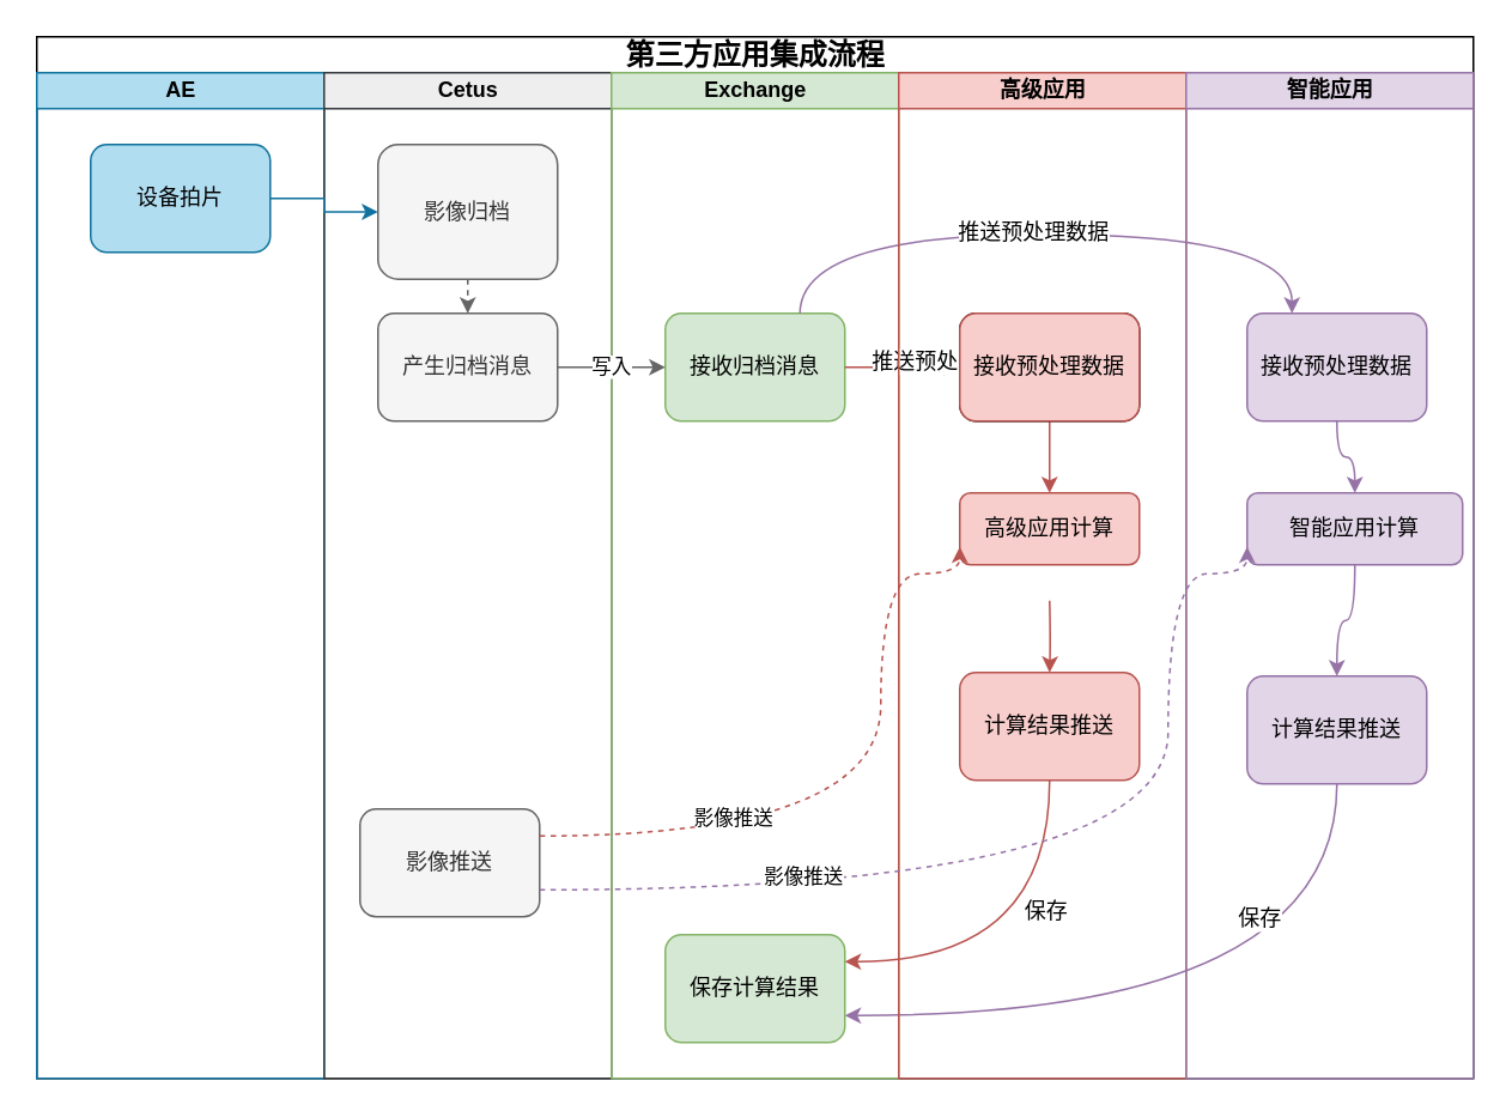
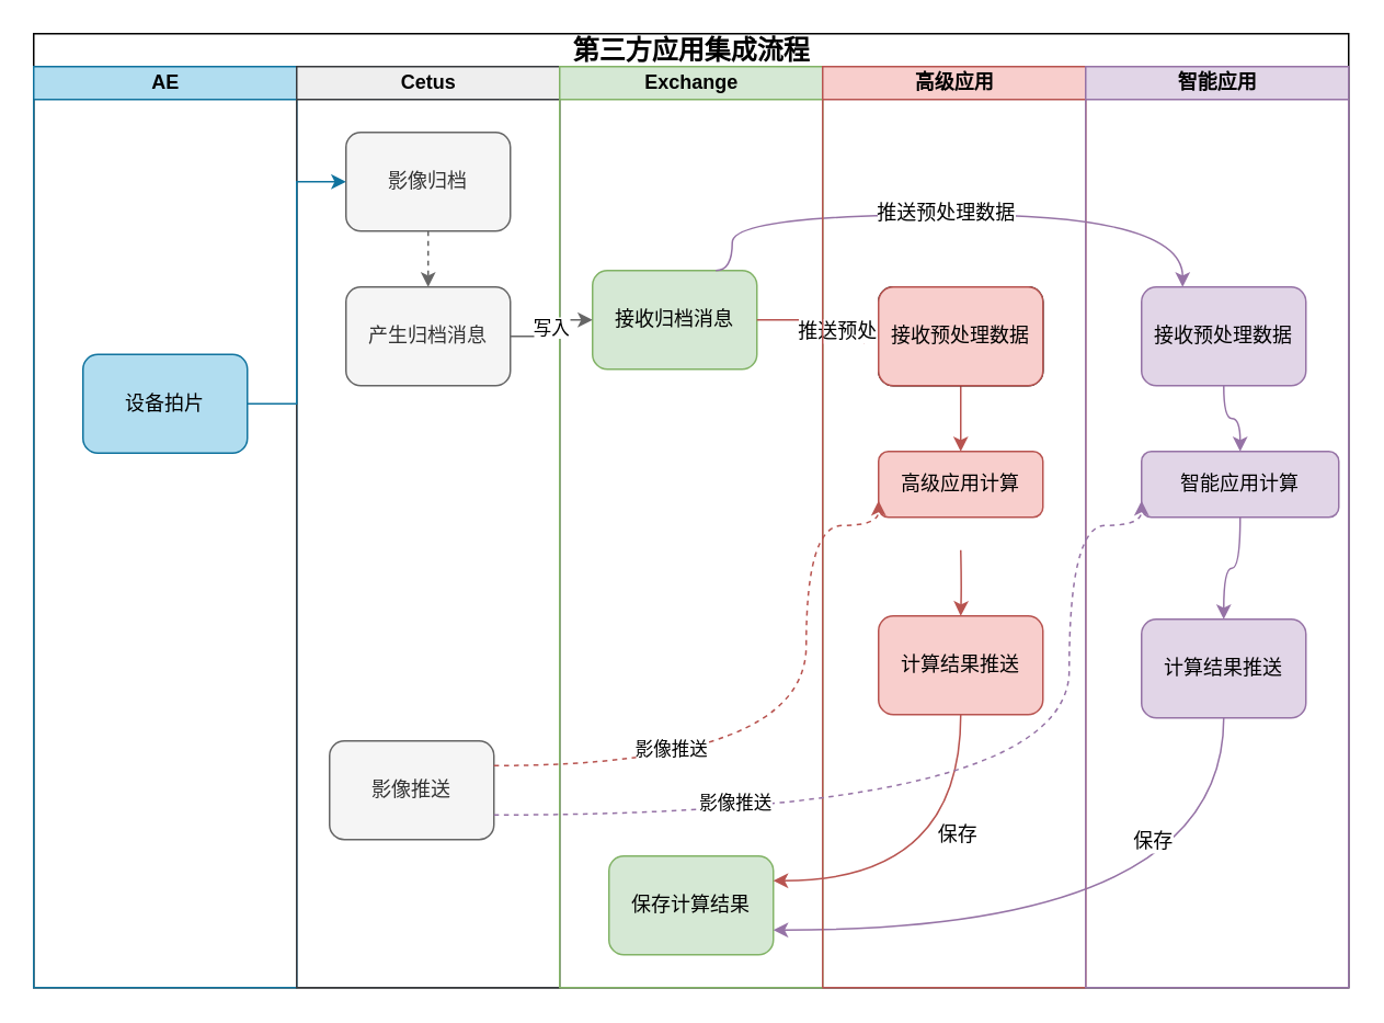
  <mxCell id="0" />
  <mxCell id="1" parent="0" />
  <mxCell id="2" value="&lt;span style=&quot;font-size: 16px;&quot;&gt;第三方应用集成流程&lt;/span&gt;" style="swimlane;html=1;childLayout=stackLayout;startSize=20;rounded=0;shadow=0;labelBackgroundColor=none;strokeWidth=1;fontFamily=Verdana;fontSize=8;align=center;fillColor=none;" parent="1" vertex="1"><mxGeometry x="20" y="20" width="800" height="580" as="geometry" /></mxCell>
  <mxCell id="3" value="AE" style="swimlane;html=1;startSize=20;fillColor=#b1ddf0;strokeColor=#10739E;" parent="2" vertex="1"><mxGeometry y="20" width="160" height="560" as="geometry" /></mxCell>
- <mxCell id="4" value="设备拍片" style="rounded=1;whiteSpace=wrap;html=1;shadow=0;labelBackgroundColor=none;strokeWidth=1;fontFamily=Helvetica;fontSize=12;align=center;fillColor=#b1ddf0;strokeColor=#10739e;" parent="3" vertex="1"><mxGeometry x="30" y="40" width="100" height="60" as="geometry" /></mxCell>
+ <mxCell id="4" value="设备拍片" style="rounded=1;whiteSpace=wrap;html=1;shadow=0;labelBackgroundColor=none;strokeWidth=1;fontFamily=Helvetica;fontSize=12;align=center;fillColor=#b1ddf0;strokeColor=#10739e;" parent="3" vertex="1"><mxGeometry x="30" y="175" width="100" height="60" as="geometry" /></mxCell>
  <mxCell id="5" value="Cetus" style="swimlane;html=1;startSize=20;fillColor=#eeeeee;strokeColor=#36393d;" parent="2" vertex="1"><mxGeometry x="160" y="20" width="160" height="560" as="geometry"><mxRectangle x="160" y="20" width="30" height="660" as="alternateBounds" /></mxGeometry></mxCell>
  <mxCell id="6" value="产生归档消息" style="rounded=1;whiteSpace=wrap;html=1;shadow=0;labelBackgroundColor=none;strokeWidth=1;fontFamily=Helvetica;fontSize=12;align=center;fillColor=#f5f5f5;strokeColor=#666666;fontColor=#333333;" parent="5" vertex="1"><mxGeometry x="30" y="134" width="100" height="60" as="geometry" /></mxCell>
  <mxCell id="7" style="edgeStyle=orthogonalEdgeStyle;rounded=0;orthogonalLoop=1;jettySize=auto;html=1;exitX=0.5;exitY=1;exitDx=0;exitDy=0;entryX=0.5;entryY=0;entryDx=0;entryDy=0;strokeColor=#666666;dashed=1;" parent="5" source="8" target="6" edge="1"><mxGeometry relative="1" as="geometry" /></mxCell>
- <mxCell id="8" value="影像归档" style="rounded=1;whiteSpace=wrap;html=1;shadow=0;labelBackgroundColor=none;strokeWidth=1;fontFamily=Helvetica;fontSize=12;align=center;fillColor=#f5f5f5;strokeColor=#666666;fontColor=#333333;" parent="5" vertex="1"><mxGeometry x="30" y="40" width="100" height="75" as="geometry" /></mxCell>
+ <mxCell id="8" value="影像归档" style="rounded=1;whiteSpace=wrap;html=1;shadow=0;labelBackgroundColor=none;strokeWidth=1;fontFamily=Helvetica;fontSize=12;align=center;fillColor=#f5f5f5;strokeColor=#666666;fontColor=#333333;" parent="5" vertex="1"><mxGeometry x="30" y="40" width="100" height="60" as="geometry" /></mxCell>
  <mxCell id="9" value="影像推送" style="rounded=1;whiteSpace=wrap;html=1;shadow=0;labelBackgroundColor=none;strokeWidth=1;fontFamily=Helvetica;fontSize=12;align=center;fillColor=#f5f5f5;strokeColor=#666666;fontColor=#333333;" parent="5" vertex="1"><mxGeometry x="20" y="410" width="100" height="60" as="geometry" /></mxCell>
  <mxCell id="10" value="Exchange" style="swimlane;html=1;startSize=20;fillColor=#d5e8d4;strokeColor=#82b366;" parent="2" vertex="1"><mxGeometry x="320" y="20" width="160" height="560" as="geometry"><mxRectangle x="320" y="20" width="30" height="660" as="alternateBounds" /></mxGeometry></mxCell>
- <mxCell id="11" value="接收归档消息" style="rounded=1;whiteSpace=wrap;html=1;shadow=0;labelBackgroundColor=none;strokeWidth=1;fontFamily=Helvetica;fontSize=12;align=center;fillColor=#d5e8d4;strokeColor=#82b366;" parent="10" vertex="1"><mxGeometry x="30" y="134" width="100" height="60" as="geometry" /></mxCell>
+ <mxCell id="11" value="接收归档消息" style="rounded=1;whiteSpace=wrap;html=1;shadow=0;labelBackgroundColor=none;strokeWidth=1;fontFamily=Helvetica;fontSize=12;align=center;fillColor=#d5e8d4;strokeColor=#82b366;" parent="10" vertex="1"><mxGeometry x="20" y="124" width="100" height="60" as="geometry" /></mxCell>
  <mxCell id="12" value="保存计算结果" style="rounded=1;whiteSpace=wrap;html=1;shadow=0;labelBackgroundColor=none;strokeWidth=1;fontFamily=Helvetica;fontSize=12;align=center;fillColor=#d5e8d4;strokeColor=#82b366;" parent="10" vertex="1"><mxGeometry x="30" y="480" width="100" height="60" as="geometry" /></mxCell>
  <mxCell id="13" style="edgeStyle=orthogonalEdgeStyle;rounded=0;orthogonalLoop=1;jettySize=auto;html=1;entryX=0;entryY=0.5;entryDx=0;entryDy=0;fontFamily=Helvetica;fontSize=12;exitX=1;exitY=0.5;exitDx=0;exitDy=0;fillColor=#f8cecc;strokeColor=#b85450;" parent="2" source="11" target="21" edge="1"><mxGeometry relative="1" as="geometry"><mxPoint x="300" y="640" as="sourcePoint" /></mxGeometry></mxCell>
  <mxCell id="14" style="rounded=0;orthogonalLoop=1;jettySize=auto;html=1;elbow=vertical;entryX=0.25;entryY=0;entryDx=0;entryDy=0;edgeStyle=orthogonalEdgeStyle;curved=1;fontFamily=Helvetica;fontSize=12;exitX=0.75;exitY=0;exitDx=0;exitDy=0;fillColor=#e1d5e7;strokeColor=#9673a6;" parent="2" source="11" target="28" edge="1"><mxGeometry relative="1" as="geometry"><mxPoint x="300" y="640" as="sourcePoint" /><mxPoint x="810" y="700" as="targetPoint" /><Array as="points"><mxPoint x="425" y="110" /><mxPoint x="699" y="110" /></Array></mxGeometry></mxCell>
  <mxCell id="15" value="推送预处理数据" style="edgeLabel;html=1;align=center;verticalAlign=middle;resizable=0;points=[];fontFamily=Helvetica;fontSize=12;" parent="14" vertex="1" connectable="0"><mxGeometry x="-0.476" y="-1" relative="1" as="geometry"><mxPoint x="30" y="69" as="offset" /></mxGeometry></mxCell>
  <mxCell id="16" value="推送预处理数据" style="edgeLabel;html=1;align=center;verticalAlign=middle;resizable=0;points=[];fontFamily=Helvetica;fontSize=12;" parent="14" vertex="1" connectable="0"><mxGeometry x="0.19" y="16" relative="1" as="geometry"><mxPoint x="-42.0" y="14" as="offset" /></mxGeometry></mxCell>
  <mxCell id="17" style="rounded=0;orthogonalLoop=1;jettySize=auto;html=1;exitX=0.5;exitY=1;exitDx=0;exitDy=0;entryX=1;entryY=0.75;entryDx=0;entryDy=0;edgeStyle=orthogonalEdgeStyle;curved=1;fontFamily=Helvetica;fontSize=12;fillColor=#e1d5e7;strokeColor=#9673a6;" parent="2" source="31" target="12" edge="1"><mxGeometry relative="1" as="geometry"><Array as="points"><mxPoint x="724" y="545" /></Array></mxGeometry></mxCell>
  <mxCell id="18" value="保存" style="edgeLabel;html=1;align=center;verticalAlign=middle;resizable=0;points=[];fontFamily=Helvetica;fontSize=12;" parent="17" vertex="1" connectable="0"><mxGeometry x="-0.214" y="-7" relative="1" as="geometry"><mxPoint x="-15" y="-48" as="offset" /></mxGeometry></mxCell>
  <mxCell id="19" value="高级应用" style="swimlane;html=1;startSize=20;fillColor=#f8cecc;strokeColor=#b85450;" parent="2" vertex="1"><mxGeometry x="480" y="20" width="160" height="560" as="geometry"><mxRectangle x="640" y="20" width="30" height="660" as="alternateBounds" /></mxGeometry></mxCell>
  <mxCell id="20" style="edgeStyle=orthogonalEdgeStyle;curved=1;rounded=0;orthogonalLoop=1;jettySize=auto;html=1;exitX=0.5;exitY=1;exitDx=0;exitDy=0;entryX=0.5;entryY=0;entryDx=0;entryDy=0;fontFamily=Helvetica;fontSize=12;fillColor=#f8cecc;strokeColor=#b85450;" parent="19" source="21" target="25" edge="1"><mxGeometry relative="1" as="geometry"><mxPoint x="84" y="234" as="targetPoint" /></mxGeometry></mxCell>
  <mxCell id="21" value="接收预处理数据" style="rounded=1;whiteSpace=wrap;html=1;shadow=0;labelBackgroundColor=none;strokeWidth=1;fontFamily=Helvetica;fontSize=12;align=center;" parent="19" vertex="1"><mxGeometry x="34" y="134" width="100" height="60" as="geometry" /></mxCell>
  <mxCell id="22" style="edgeStyle=orthogonalEdgeStyle;curved=1;rounded=0;orthogonalLoop=1;jettySize=auto;html=1;exitX=0.5;exitY=1;exitDx=0;exitDy=0;entryX=0.5;entryY=0;entryDx=0;entryDy=0;fontFamily=Helvetica;fontSize=12;fillColor=#f8cecc;strokeColor=#b85450;" parent="19" target="23" edge="1"><mxGeometry relative="1" as="geometry"><mxPoint x="84" y="294" as="sourcePoint" /></mxGeometry></mxCell>
  <mxCell id="23" value="计算结果推送" style="rounded=1;whiteSpace=wrap;html=1;shadow=0;labelBackgroundColor=none;strokeWidth=1;fontFamily=Helvetica;fontSize=12;align=center;fillColor=#f8cecc;strokeColor=#b85450;" parent="19" vertex="1"><mxGeometry x="34" y="334" width="100" height="60" as="geometry" /></mxCell>
  <mxCell id="24" value="接收预处理数据" style="rounded=1;whiteSpace=wrap;html=1;shadow=0;labelBackgroundColor=none;strokeWidth=1;fontFamily=Helvetica;fontSize=12;align=center;fillColor=#f8cecc;strokeColor=#b85450;" parent="19" vertex="1"><mxGeometry x="34" y="134" width="100" height="60" as="geometry" /></mxCell>
  <mxCell id="25" value="高级应用计算" style="rounded=1;whiteSpace=wrap;html=1;shadow=0;labelBackgroundColor=none;strokeWidth=1;fontFamily=Helvetica;fontSize=12;align=center;fillColor=#f8cecc;strokeColor=#b85450;" parent="19" vertex="1"><mxGeometry x="34" y="234" width="100" height="40" as="geometry" /></mxCell>
  <mxCell id="26" value="智能应用" style="swimlane;html=1;startSize=20;fillColor=#e1d5e7;strokeColor=#9673a6;" parent="2" vertex="1"><mxGeometry x="640" y="20" width="160" height="560" as="geometry"><mxRectangle x="800" y="20" width="30" height="660" as="alternateBounds" /></mxGeometry></mxCell>
  <mxCell id="27" style="edgeStyle=orthogonalEdgeStyle;curved=1;rounded=0;orthogonalLoop=1;jettySize=auto;html=1;exitX=0.5;exitY=1;exitDx=0;exitDy=0;entryX=0.5;entryY=0;entryDx=0;entryDy=0;fontFamily=Helvetica;fontSize=12;fillColor=#e1d5e7;strokeColor=#9673a6;" parent="26" source="28" target="30" edge="1"><mxGeometry relative="1" as="geometry" /></mxCell>
  <mxCell id="28" value="接收预处理数据" style="rounded=1;whiteSpace=wrap;html=1;shadow=0;labelBackgroundColor=none;strokeWidth=1;fontFamily=Helvetica;fontSize=12;align=center;fillColor=#e1d5e7;strokeColor=#9673a6;" parent="26" vertex="1"><mxGeometry x="34" y="134" width="100" height="60" as="geometry" /></mxCell>
  <mxCell id="29" style="edgeStyle=orthogonalEdgeStyle;curved=1;rounded=0;orthogonalLoop=1;jettySize=auto;html=1;entryX=0.5;entryY=0;entryDx=0;entryDy=0;fontFamily=Helvetica;fontSize=12;fillColor=#e1d5e7;strokeColor=#9673a6;" parent="26" source="30" target="31" edge="1"><mxGeometry relative="1" as="geometry" /></mxCell>
  <mxCell id="30" value="智能应用计算" style="rounded=1;whiteSpace=wrap;html=1;shadow=0;labelBackgroundColor=none;strokeWidth=1;fontFamily=Helvetica;fontSize=12;align=center;fillColor=#e1d5e7;strokeColor=#9673a6;" parent="26" vertex="1"><mxGeometry x="34" y="234" width="120" height="40" as="geometry" /></mxCell>
  <mxCell id="31" value="计算结果推送" style="rounded=1;whiteSpace=wrap;html=1;shadow=0;labelBackgroundColor=none;strokeWidth=1;fontFamily=Helvetica;fontSize=12;align=center;fillColor=#e1d5e7;strokeColor=#9673a6;" parent="26" vertex="1"><mxGeometry x="34" y="336" width="100" height="60" as="geometry" /></mxCell>
  <mxCell id="32" value="写入" style="edgeStyle=orthogonalEdgeStyle;rounded=0;orthogonalLoop=1;jettySize=auto;html=1;exitX=1;exitY=0.5;exitDx=0;exitDy=0;entryX=0;entryY=0.5;entryDx=0;entryDy=0;strokeColor=#666666;" parent="2" source="6" target="11" edge="1"><mxGeometry relative="1" as="geometry"><mxPoint x="190" y="184" as="targetPoint" /></mxGeometry></mxCell>
  <mxCell id="33" value="保存" style="rounded=0;orthogonalLoop=1;jettySize=auto;html=1;exitX=0.5;exitY=1;exitDx=0;exitDy=0;edgeStyle=orthogonalEdgeStyle;curved=1;fontFamily=Helvetica;fontSize=12;entryX=1;entryY=0.25;entryDx=0;entryDy=0;fillColor=#f8cecc;strokeColor=#b85450;" parent="2" source="23" target="12" edge="1"><mxGeometry x="-0.323" y="-2" relative="1" as="geometry"><mxPoint x="640" y="416" as="targetPoint" /><mxPoint x="700" y="384" as="sourcePoint" /><Array as="points"><mxPoint x="564" y="515" /></Array><mxPoint as="offset" /></mxGeometry></mxCell>
  <mxCell id="34" style="edgeStyle=orthogonalEdgeStyle;rounded=0;orthogonalLoop=1;jettySize=auto;html=1;exitX=1;exitY=0.5;exitDx=0;exitDy=0;entryX=0;entryY=0.5;entryDx=0;entryDy=0;strokeColor=#10739E;" parent="2" source="4" target="8" edge="1"><mxGeometry relative="1" as="geometry" /></mxCell>
  <mxCell id="35" style="edgeStyle=orthogonalEdgeStyle;curved=1;rounded=0;orthogonalLoop=1;jettySize=auto;html=1;exitX=1;exitY=0.25;exitDx=0;exitDy=0;entryX=0;entryY=0.75;entryDx=0;entryDy=0;fillColor=#f8cecc;strokeColor=#b85450;dashed=1;" parent="2" source="9" target="25" edge="1"><mxGeometry relative="1" as="geometry"><Array as="points"><mxPoint x="470" y="445" /><mxPoint x="470" y="299" /></Array></mxGeometry></mxCell>
  <mxCell id="36" value="影像推送" style="edgeLabel;html=1;align=center;verticalAlign=middle;resizable=0;points=[];" parent="35" vertex="1" connectable="0"><mxGeometry x="-0.458" y="11" relative="1" as="geometry"><mxPoint as="offset" /></mxGeometry></mxCell>
  <mxCell id="37" style="edgeStyle=orthogonalEdgeStyle;curved=1;rounded=0;orthogonalLoop=1;jettySize=auto;html=1;exitX=1;exitY=0.75;exitDx=0;exitDy=0;entryX=0;entryY=0.75;entryDx=0;entryDy=0;fillColor=#e1d5e7;strokeColor=#9673a6;dashed=1;" parent="2" source="9" target="30" edge="1"><mxGeometry relative="1" as="geometry"><Array as="points"><mxPoint x="630" y="475" /><mxPoint x="630" y="299" /></Array></mxGeometry></mxCell>
  <mxCell id="38" value="影像推送" style="edgeLabel;html=1;align=center;verticalAlign=middle;resizable=0;points=[];" parent="37" vertex="1" connectable="0"><mxGeometry x="-0.502" y="8" relative="1" as="geometry"><mxPoint as="offset" /></mxGeometry></mxCell>
